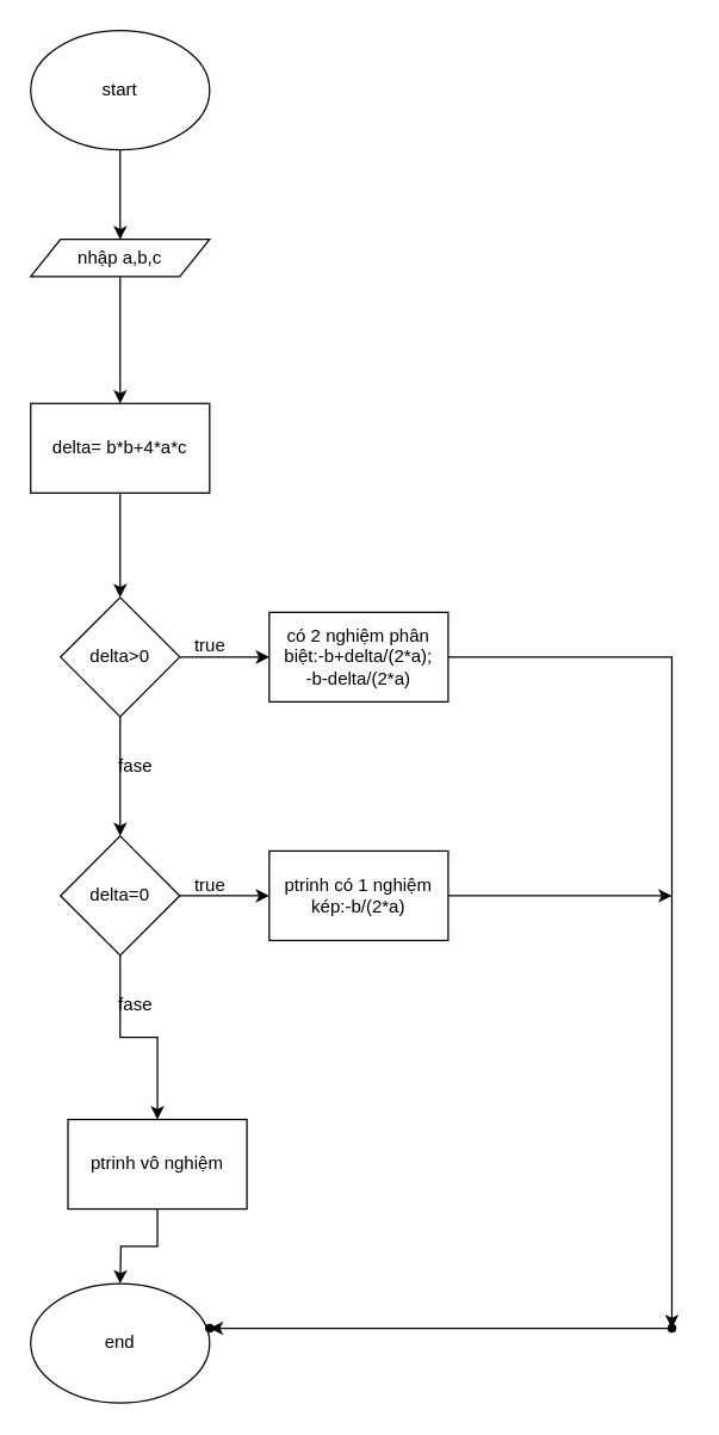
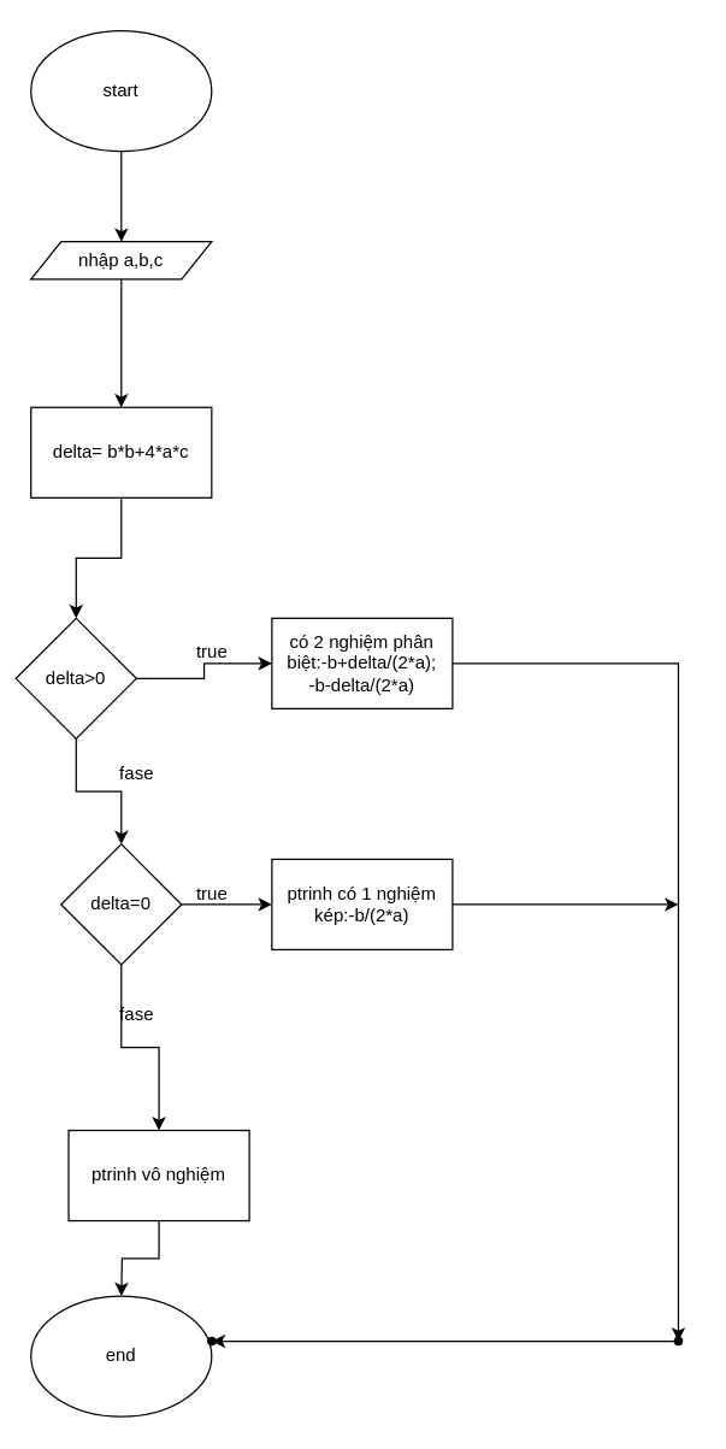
  <mxCell id="0" />
  <mxCell id="1" parent="0" />
  <mxCell id="2" value="" style="edgeStyle=orthogonalEdgeStyle;rounded=0;orthogonalLoop=1;jettySize=auto;html=1;" edge="1" parent="1" source="3" target="5"><mxGeometry relative="1" as="geometry" /></mxCell>
  <mxCell id="3" value="start" style="ellipse;whiteSpace=wrap;html=1;" vertex="1" parent="1"><mxGeometry x="20" y="20" width="120" height="80" as="geometry" /></mxCell>
  <mxCell id="4" value="" style="edgeStyle=orthogonalEdgeStyle;rounded=0;orthogonalLoop=1;jettySize=auto;html=1;" edge="1" parent="1" source="5" target="7"><mxGeometry relative="1" as="geometry" /></mxCell>
  <mxCell id="5" value="nhập a,b,c" style="shape=parallelogram;perimeter=parallelogramPerimeter;whiteSpace=wrap;html=1;fixedSize=1;" vertex="1" parent="1"><mxGeometry x="20" y="160" width="120" height="25" as="geometry" /></mxCell>
  <mxCell id="6" value="" style="edgeStyle=orthogonalEdgeStyle;rounded=0;orthogonalLoop=1;jettySize=auto;html=1;" edge="1" parent="1" source="7" target="10"><mxGeometry relative="1" as="geometry" /></mxCell>
  <mxCell id="7" value="delta= b*b+4*a*c" style="whiteSpace=wrap;html=1;" vertex="1" parent="1"><mxGeometry x="20" y="270" width="120" height="60" as="geometry" /></mxCell>
  <mxCell id="8" value="" style="edgeStyle=orthogonalEdgeStyle;rounded=0;orthogonalLoop=1;jettySize=auto;html=1;" edge="1" parent="1" source="10" target="12"><mxGeometry relative="1" as="geometry" /></mxCell>
  <mxCell id="9" value="" style="edgeStyle=orthogonalEdgeStyle;rounded=0;orthogonalLoop=1;jettySize=auto;html=1;" edge="1" parent="1" source="10" target="15"><mxGeometry relative="1" as="geometry" /></mxCell>
- <mxCell id="10" value="delta&amp;gt;0" style="rhombus;whiteSpace=wrap;html=1;" vertex="1" parent="1"><mxGeometry x="40" y="400" width="80" height="80" as="geometry" /></mxCell>
+ <mxCell id="10" value="delta&amp;gt;0" style="rhombus;whiteSpace=wrap;html=1;" vertex="1" parent="1"><mxGeometry x="10" y="410" width="80" height="80" as="geometry" /></mxCell>
  <mxCell id="11" value="" style="edgeStyle=orthogonalEdgeStyle;rounded=0;orthogonalLoop=1;jettySize=auto;html=1;" edge="1" parent="1" source="12" target="26"><mxGeometry relative="1" as="geometry" /></mxCell>
  <mxCell id="12" value="có 2 nghiệm phân biệt:-b+delta/(2*a);&lt;br&gt;-b-delta/(2*a)" style="whiteSpace=wrap;html=1;" vertex="1" parent="1"><mxGeometry x="180" y="410" width="120" height="60" as="geometry" /></mxCell>
  <mxCell id="13" value="" style="edgeStyle=orthogonalEdgeStyle;rounded=0;orthogonalLoop=1;jettySize=auto;html=1;" edge="1" parent="1" source="15" target="17"><mxGeometry relative="1" as="geometry" /></mxCell>
  <mxCell id="14" value="" style="edgeStyle=orthogonalEdgeStyle;rounded=0;orthogonalLoop=1;jettySize=auto;html=1;" edge="1" parent="1" source="15" target="22"><mxGeometry relative="1" as="geometry" /></mxCell>
  <mxCell id="15" value="delta=0" style="rhombus;whiteSpace=wrap;html=1;" vertex="1" parent="1"><mxGeometry x="40" y="560" width="80" height="80" as="geometry" /></mxCell>
  <mxCell id="16" style="edgeStyle=orthogonalEdgeStyle;rounded=0;orthogonalLoop=1;jettySize=auto;html=1;" edge="1" parent="1" source="17"><mxGeometry relative="1" as="geometry"><mxPoint x="450" y="600" as="targetPoint" /></mxGeometry></mxCell>
  <mxCell id="17" value="ptrinh có 1 nghiệm kép:-b/(2*a)" style="whiteSpace=wrap;html=1;" vertex="1" parent="1"><mxGeometry x="180" y="570" width="120" height="60" as="geometry" /></mxCell>
  <mxCell id="18" value="true" style="text;html=1;align=center;verticalAlign=middle;resizable=0;points=[];autosize=1;strokeColor=none;fillColor=none;" vertex="1" parent="1"><mxGeometry x="120" y="418" width="40" height="30" as="geometry" /></mxCell>
  <mxCell id="19" value="fase" style="text;html=1;align=center;verticalAlign=middle;resizable=0;points=[];autosize=1;strokeColor=none;fillColor=none;" vertex="1" parent="1"><mxGeometry x="65" y="498" width="50" height="30" as="geometry" /></mxCell>
  <mxCell id="20" value="true" style="text;html=1;align=center;verticalAlign=middle;resizable=0;points=[];autosize=1;strokeColor=none;fillColor=none;" vertex="1" parent="1"><mxGeometry x="120" y="578" width="40" height="30" as="geometry" /></mxCell>
  <mxCell id="21" value="" style="edgeStyle=orthogonalEdgeStyle;rounded=0;orthogonalLoop=1;jettySize=auto;html=1;" edge="1" parent="1" source="22"><mxGeometry relative="1" as="geometry"><mxPoint x="80" y="860" as="targetPoint" /></mxGeometry></mxCell>
  <mxCell id="22" value="ptrinh vô nghiệm" style="whiteSpace=wrap;html=1;" vertex="1" parent="1"><mxGeometry x="45" y="750" width="120" height="60" as="geometry" /></mxCell>
  <mxCell id="23" value="fase" style="text;html=1;align=center;verticalAlign=middle;resizable=0;points=[];autosize=1;strokeColor=none;fillColor=none;" vertex="1" parent="1"><mxGeometry x="65" y="658" width="50" height="30" as="geometry" /></mxCell>
  <mxCell id="24" value="end" style="ellipse;whiteSpace=wrap;html=1;" vertex="1" parent="1"><mxGeometry x="20" y="860" width="120" height="80" as="geometry" /></mxCell>
  <mxCell id="25" value="" style="edgeStyle=orthogonalEdgeStyle;rounded=0;orthogonalLoop=1;jettySize=auto;html=1;" edge="1" parent="1" source="26" target="27"><mxGeometry relative="1" as="geometry" /></mxCell>
  <mxCell id="26" value="" style="shape=waypoint;sketch=0;size=6;pointerEvents=1;points=[];fillColor=default;resizable=0;rotatable=0;perimeter=centerPerimeter;snapToPoint=1;" vertex="1" parent="1"><mxGeometry x="440" y="880" width="20" height="20" as="geometry" /></mxCell>
  <mxCell id="27" value="" style="shape=waypoint;sketch=0;size=6;pointerEvents=1;points=[];fillColor=default;resizable=0;rotatable=0;perimeter=centerPerimeter;snapToPoint=1;" vertex="1" parent="1"><mxGeometry x="130" y="880" width="20" height="20" as="geometry" /></mxCell>
